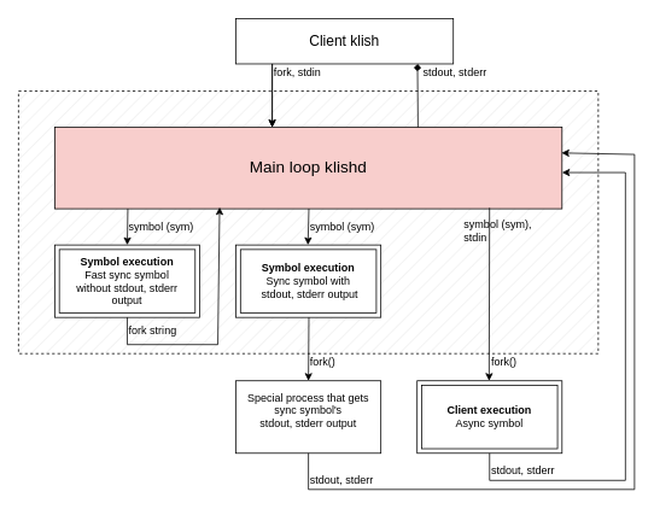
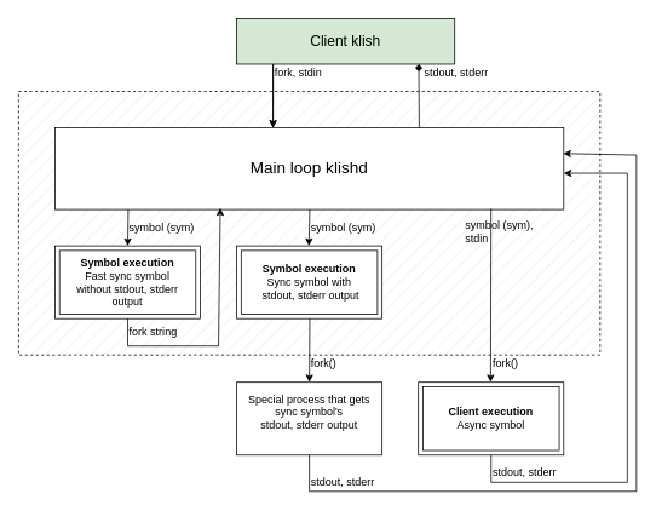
  <mxCell id="0" />
  <mxCell id="1" parent="0" />
  <mxCell id="2" value="" style="whiteSpace=wrap;html=1;align=center;dashed=1;fillStyle=hatch;fillColor=#EBEBEB;" parent="1" vertex="1"><mxGeometry x="20" y="100" width="640" height="290" as="geometry" /></mxCell>
- <mxCell id="3" value="&lt;font style=&quot;font-size: 16px;&quot;&gt;Client klish&lt;/font&gt;" style="whiteSpace=wrap;html=1;align=center;" parent="1" vertex="1"><mxGeometry x="260" y="20" width="240" height="50" as="geometry" /></mxCell>
- <mxCell id="4" value="&lt;font style=&quot;font-size: 18px;&quot;&gt;Main loop klishd&lt;/font&gt;" style="whiteSpace=wrap;html=1;align=center;fillColor=#f8cecc;" parent="1" vertex="1"><mxGeometry x="60" y="140" width="560" height="90" as="geometry" /></mxCell>
+ <mxCell id="3" value="&lt;font style=&quot;font-size: 16px;&quot;&gt;Client klish&lt;/font&gt;" style="whiteSpace=wrap;html=1;align=center;fillColor=#d5e8d4;" parent="1" vertex="1"><mxGeometry x="260" y="20" width="240" height="50" as="geometry" /></mxCell>
+ <mxCell id="4" value="&lt;font style=&quot;font-size: 18px;&quot;&gt;Main loop klishd&lt;/font&gt;" style="whiteSpace=wrap;html=1;align=center;" parent="1" vertex="1"><mxGeometry x="60" y="140" width="560" height="90" as="geometry" /></mxCell>
  <mxCell id="5" value="&lt;b&gt;Symbol execution&lt;br&gt;&lt;/b&gt;Fast sync symbol without&amp;nbsp;stdout, stderr output" style="shape=ext;margin=3;double=1;whiteSpace=wrap;html=1;align=center;" parent="1" vertex="1"><mxGeometry x="60" y="270" width="160" height="80" as="geometry" /></mxCell>
  <mxCell id="6" value="&lt;b&gt;Symbol execution&lt;br&gt;&lt;/b&gt;Sync symbol with&lt;br&gt;&amp;nbsp;stdout, stderr output" style="shape=ext;margin=3;double=1;whiteSpace=wrap;html=1;align=center;" parent="1" vertex="1"><mxGeometry x="260" y="270" width="160" height="80" as="geometry" /></mxCell>
  <mxCell id="7" value="&lt;b&gt;Client execution&lt;br&gt;&lt;/b&gt;Async symbol" style="shape=ext;margin=3;double=1;whiteSpace=wrap;html=1;align=center;" parent="1" vertex="1"><mxGeometry x="460" y="420" width="160" height="80" as="geometry" /></mxCell>
  <mxCell id="8" value="Special process that gets sync symbol's&lt;br&gt;stdout, stderr output&lt;div&gt;&lt;br/&gt;&lt;/div&gt;" style="whiteSpace=wrap;html=1;align=center;" parent="1" vertex="1"><mxGeometry x="260" y="420" width="160" height="80" as="geometry" /></mxCell>
  <mxCell id="9" value="" style="endArrow=classic;html=1;rounded=0;exitX=0.167;exitY=1;exitDx=0;exitDy=0;exitPerimeter=0;" parent="1" source="3" edge="1"><mxGeometry width="50" height="50" relative="1" as="geometry"><mxPoint x="370" y="800" as="sourcePoint" /><mxPoint x="300" y="140" as="targetPoint" /></mxGeometry></mxCell>
  <mxCell id="10" value="" style="endArrow=classic;html=1;rounded=0;exitX=0.167;exitY=1;exitDx=0;exitDy=0;exitPerimeter=0;" parent="1" edge="1"><mxGeometry width="50" height="50" relative="1" as="geometry"><mxPoint x="300" y="70" as="sourcePoint" /><mxPoint x="300" y="140" as="targetPoint" /></mxGeometry></mxCell>
  <mxCell id="11" value="" style="endArrow=diamond;html=1;rounded=0;exitX=0.716;exitY=0;exitDx=0;exitDy=0;exitPerimeter=0;entryX=0.835;entryY=1;entryDx=0;entryDy=0;entryPerimeter=0;" parent="1" source="4" target="3" edge="1"><mxGeometry width="50" height="50" relative="1" as="geometry"><mxPoint x="460" y="70" as="sourcePoint" /><mxPoint x="480" y="80" as="targetPoint" /></mxGeometry></mxCell>
  <mxCell id="12" value="" style="endArrow=classic;html=1;rounded=0;exitX=0.144;exitY=1;exitDx=0;exitDy=0;exitPerimeter=0;entryX=0.5;entryY=0;entryDx=0;entryDy=0;" parent="1" source="4" target="5" edge="1"><mxGeometry width="50" height="50" relative="1" as="geometry"><mxPoint x="280" y="260" as="sourcePoint" /><mxPoint x="330" y="210" as="targetPoint" /></mxGeometry></mxCell>
  <mxCell id="13" value="" style="endArrow=classic;html=1;rounded=0;exitX=0.144;exitY=1;exitDx=0;exitDy=0;exitPerimeter=0;entryX=0.5;entryY=0;entryDx=0;entryDy=0;" parent="1" edge="1"><mxGeometry width="50" height="50" relative="1" as="geometry"><mxPoint x="340.5" y="230" as="sourcePoint" /><mxPoint x="339.5" y="270" as="targetPoint" /></mxGeometry></mxCell>
  <mxCell id="14" value="" style="endArrow=classic;html=1;rounded=0;exitX=0.857;exitY=0.989;exitDx=0;exitDy=0;exitPerimeter=0;entryX=0.5;entryY=0;entryDx=0;entryDy=0;" parent="1" source="4" edge="1"><mxGeometry width="50" height="50" relative="1" as="geometry"><mxPoint x="540.5" y="380" as="sourcePoint" /><mxPoint x="539.5" y="420" as="targetPoint" /></mxGeometry></mxCell>
  <mxCell id="15" value="" style="endArrow=classic;html=1;rounded=0;exitX=0.144;exitY=1;exitDx=0;exitDy=0;exitPerimeter=0;entryX=0.5;entryY=0;entryDx=0;entryDy=0;" parent="1" target="8" edge="1"><mxGeometry width="50" height="50" relative="1" as="geometry"><mxPoint x="340.5" y="350" as="sourcePoint" /><mxPoint x="339.5" y="390" as="targetPoint" /></mxGeometry></mxCell>
  <mxCell id="16" value="" style="endArrow=classic;html=1;rounded=0;exitX=0.5;exitY=1;exitDx=0;exitDy=0;" parent="1" source="7" edge="1"><mxGeometry width="50" height="50" relative="1" as="geometry"><mxPoint x="280" y="260" as="sourcePoint" /><mxPoint x="620" y="190" as="targetPoint" /><Array as="points"><mxPoint x="540" y="530" /><mxPoint x="690" y="530" /><mxPoint x="690" y="190" /></Array></mxGeometry></mxCell>
  <mxCell id="17" value="" style="endArrow=classic;html=1;rounded=0;exitX=0.5;exitY=1;exitDx=0;exitDy=0;entryX=0.999;entryY=0.315;entryDx=0;entryDy=0;entryPerimeter=0;" parent="1" source="8" target="4" edge="1"><mxGeometry width="50" height="50" relative="1" as="geometry"><mxPoint x="590" y="510" as="sourcePoint" /><mxPoint x="680" y="180" as="targetPoint" /><Array as="points"><mxPoint x="340" y="540" /><mxPoint x="700" y="540" /><mxPoint x="700" y="170" /></Array></mxGeometry></mxCell>
  <mxCell id="18" value="fork, stdin" style="text;html=1;align=left;verticalAlign=middle;whiteSpace=wrap;rounded=0;" parent="1" vertex="1"><mxGeometry x="300" y="70" width="90" height="20" as="geometry" /></mxCell>
  <mxCell id="19" value="stdout, stderr" style="text;html=1;align=left;verticalAlign=middle;whiteSpace=wrap;rounded=0;" parent="1" vertex="1"><mxGeometry x="465" y="70" width="85" height="20" as="geometry" /></mxCell>
  <mxCell id="20" value="symbol (sym)" style="text;html=1;align=left;verticalAlign=middle;whiteSpace=wrap;rounded=0;" parent="1" vertex="1"><mxGeometry x="140" y="240" width="90" height="20" as="geometry" /></mxCell>
  <mxCell id="21" value="symbol (sym)" style="text;html=1;align=left;verticalAlign=middle;whiteSpace=wrap;rounded=0;" parent="1" vertex="1"><mxGeometry x="340" y="240" width="90" height="20" as="geometry" /></mxCell>
  <mxCell id="22" value="symbol (sym),&lt;br&gt;stdin" style="text;html=1;align=left;verticalAlign=middle;whiteSpace=wrap;rounded=0;" parent="1" vertex="1"><mxGeometry x="510" y="240" width="90" height="30" as="geometry" /></mxCell>
  <mxCell id="23" value="fork()" style="text;html=1;align=left;verticalAlign=middle;whiteSpace=wrap;rounded=0;" parent="1" vertex="1"><mxGeometry x="340" y="390" width="40" height="20" as="geometry" /></mxCell>
  <mxCell id="24" value="fork()" style="text;html=1;align=left;verticalAlign=middle;whiteSpace=wrap;rounded=0;" parent="1" vertex="1"><mxGeometry x="540" y="390" width="40" height="20" as="geometry" /></mxCell>
  <mxCell id="25" value="stdout, stderr" style="text;html=1;align=left;verticalAlign=middle;whiteSpace=wrap;rounded=0;" parent="1" vertex="1"><mxGeometry x="340" y="520" width="80" height="20" as="geometry" /></mxCell>
  <mxCell id="26" value="stdout, stderr" style="text;html=1;align=left;verticalAlign=middle;whiteSpace=wrap;rounded=0;" parent="1" vertex="1"><mxGeometry x="540" y="509" width="80" height="20" as="geometry" /></mxCell>
  <mxCell id="27" value="" style="endArrow=classic;html=1;rounded=0;exitX=0.5;exitY=1;exitDx=0;exitDy=0;entryX=0.325;entryY=0.981;entryDx=0;entryDy=0;entryPerimeter=0;" parent="1" source="5" target="4" edge="1"><mxGeometry width="50" height="50" relative="1" as="geometry"><mxPoint x="280" y="340" as="sourcePoint" /><mxPoint x="330" y="290" as="targetPoint" /><Array as="points"><mxPoint x="140" y="380" /><mxPoint x="240" y="380" /></Array></mxGeometry></mxCell>
  <mxCell id="28" value="fork string" style="text;html=1;align=left;verticalAlign=middle;whiteSpace=wrap;rounded=0;" parent="1" vertex="1"><mxGeometry x="140" y="350" width="90" height="30" as="geometry" /></mxCell>
